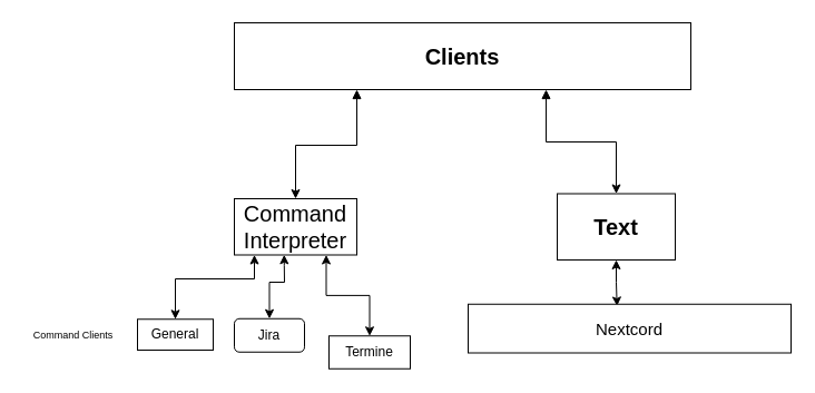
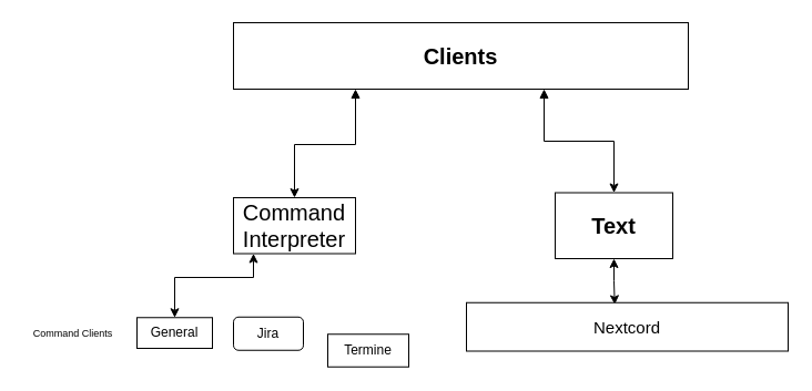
  <mxCell id="0" />
  <mxCell id="1" parent="0" />
  <mxCell id="2" style="edgeStyle=orthogonalEdgeStyle;rounded=0;orthogonalLoop=1;jettySize=auto;html=1;entryX=0.5;entryY=0;entryDx=0;entryDy=0;fontSize=20;startArrow=block;startFill=1;" parent="1" source="4" target="8" edge="1"><mxGeometry relative="1" as="geometry"><Array as="points"><mxPoint x="320" y="130" /><mxPoint x="265" y="130" /></Array></mxGeometry></mxCell>
  <mxCell id="3" style="edgeStyle=orthogonalEdgeStyle;rounded=0;orthogonalLoop=1;jettySize=auto;html=1;entryX=0.5;entryY=0;entryDx=0;entryDy=0;fontSize=9;startArrow=block;startFill=1;" parent="1" source="4" target="12" edge="1"><mxGeometry relative="1" as="geometry"><Array as="points"><mxPoint x="490" y="127" /><mxPoint x="553" y="127" /></Array></mxGeometry></mxCell>
  <mxCell id="4" value="&lt;h1&gt;&lt;font style=&quot;font-size: 20px&quot;&gt;Clients&lt;/font&gt;&lt;/h1&gt;" style="rounded=0;whiteSpace=wrap;html=1;" parent="1" vertex="1"><mxGeometry x="210" y="20" width="410" height="60" as="geometry" /></mxCell>
- <mxCell id="5" style="edgeStyle=orthogonalEdgeStyle;rounded=0;orthogonalLoop=1;jettySize=auto;html=1;entryX=0.5;entryY=0;entryDx=0;entryDy=0;fontSize=9;startArrow=classic;startFill=1;exitX=0.407;exitY=0.997;exitDx=0;exitDy=0;exitPerimeter=0;" parent="1" source="8" target="9" edge="1"><mxGeometry relative="1" as="geometry"><Array as="points"><mxPoint x="255" y="238" /><mxPoint x="255" y="238" /><mxPoint x="255" y="253" /><mxPoint x="241" y="253" /></Array></mxGeometry></mxCell>
- <mxCell id="6" value="" style="edgeStyle=orthogonalEdgeStyle;rounded=0;orthogonalLoop=1;jettySize=auto;html=1;fontSize=9;startArrow=classic;startFill=1;exitX=0.75;exitY=1;exitDx=0;exitDy=0;" parent="1" source="8" target="10" edge="1"><mxGeometry relative="1" as="geometry" /></mxCell>
  <mxCell id="7" style="edgeStyle=orthogonalEdgeStyle;rounded=0;orthogonalLoop=1;jettySize=auto;html=1;entryX=0.5;entryY=0;entryDx=0;entryDy=0;startArrow=classic;startFill=1;" edge="1" parent="1" source="8" target="15"><mxGeometry relative="1" as="geometry"><Array as="points"><mxPoint x="228" y="250" /><mxPoint x="157" y="250" /></Array></mxGeometry></mxCell>
  <mxCell id="8" value="&lt;h3 style=&quot;font-size: 20px;&quot;&gt;&lt;font style=&quot;font-size: 20px;&quot;&gt;&lt;span style=&quot;font-weight: normal; font-size: 20px;&quot;&gt;Command Interpreter&lt;/span&gt;&lt;/font&gt;&lt;/h3&gt;" style="rounded=0;whiteSpace=wrap;html=1;fontSize=20;" parent="1" vertex="1"><mxGeometry x="210" y="178" width="110" height="50.5" as="geometry" /></mxCell>
  <mxCell id="9" value="Jira" style="whiteSpace=wrap;html=1;rounded=1;" parent="1" vertex="1"><mxGeometry x="210" y="285.75" width="63" height="30" as="geometry" /></mxCell>
  <mxCell id="10" value="Termine" style="rounded=0;whiteSpace=wrap;html=1;" parent="1" vertex="1"><mxGeometry x="295" y="301.25" width="73" height="29.5" as="geometry" /></mxCell>
  <mxCell id="11" style="edgeStyle=orthogonalEdgeStyle;rounded=0;orthogonalLoop=1;jettySize=auto;html=1;entryX=0.461;entryY=0.038;entryDx=0;entryDy=0;entryPerimeter=0;startArrow=classic;startFill=1;" edge="1" parent="1" source="12" target="14"><mxGeometry relative="1" as="geometry" /></mxCell>
  <mxCell id="12" value="&lt;h3 style=&quot;font-size: 20px;&quot;&gt;Text&lt;/h3&gt;" style="rounded=0;whiteSpace=wrap;html=1;fontSize=20;" parent="1" vertex="1"><mxGeometry x="500" y="173.5" width="106" height="59.5" as="geometry" /></mxCell>
  <mxCell id="13" value="&lt;font style=&quot;font-size: 9px;&quot;&gt;Command Clients&lt;/font&gt;" style="text;html=1;align=center;verticalAlign=middle;resizable=0;points=[];autosize=1;strokeColor=none;fillColor=none;fontSize=9;" parent="1" vertex="1"><mxGeometry x="20" y="291" width="90" height="20" as="geometry" /></mxCell>
  <mxCell id="14" value="&lt;div style=&quot;font-size: 19px&quot;&gt;&lt;font style=&quot;font-size: 15px&quot;&gt;Nextcord&lt;/font&gt;&lt;/div&gt;" style="rounded=0;whiteSpace=wrap;html=1;fontSize=20;" parent="1" vertex="1"><mxGeometry x="420" y="272.75" width="290" height="43.75" as="geometry" /></mxCell>
  <mxCell id="15" value="General" style="rounded=0;whiteSpace=wrap;html=1;" vertex="1" parent="1"><mxGeometry x="123" y="286.25" width="68" height="27.75" as="geometry" /></mxCell>
